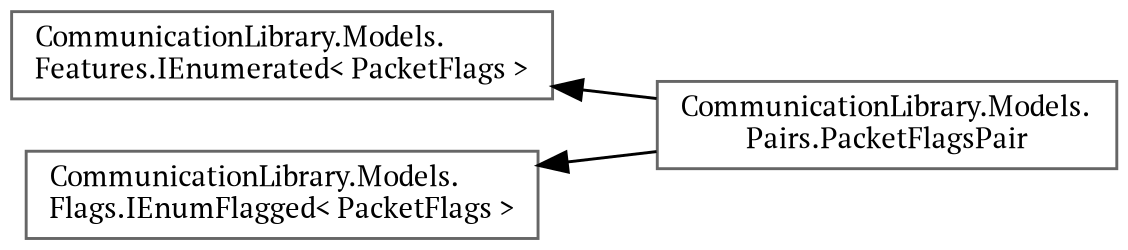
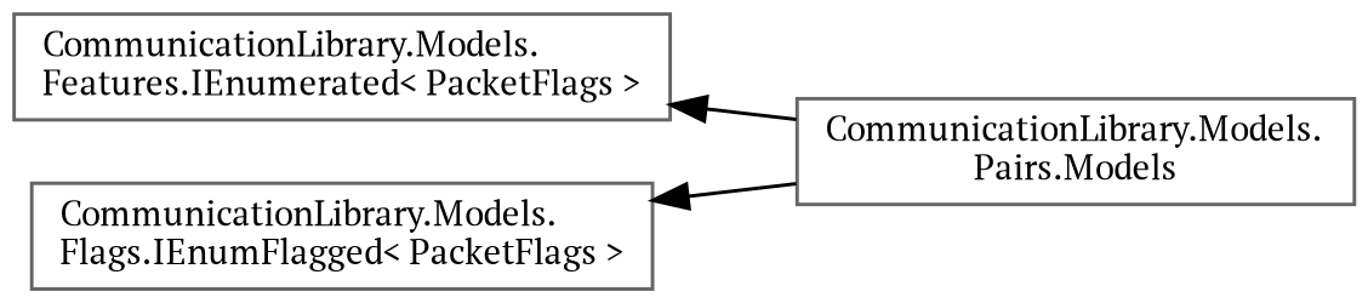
  digraph {
    rankdir=LR
    fontname="PT Serif"
    node [color=grey40 fillcolor=white fontname="PT Serif" fontsize=10 shape=box style=filled]
    edge [color=black dir=back fontname="PT Serif" fontsize=10 labelfontname=Helvetica labelfontsize=10 style=solid]
    n1 [height=0.2 label="CommunicationLibrary.Models.\lFeatures.IEnumerated\< PacketFlags \>" width=0.4]
-   n2 [height=0.2 label="CommunicationLibrary.Models.\lPairs.PacketFlagsPair" width=0.4]
+   n2 [height=0.2 label="CommunicationLibrary.Models.\lPairs.Models" width=0.4]
    n3 [height=0.2 label="CommunicationLibrary.Models.\lFlags.IEnumFlagged\< PacketFlags \>" width=0.4]
    n1 -> n2
    n3 -> n2
  }
